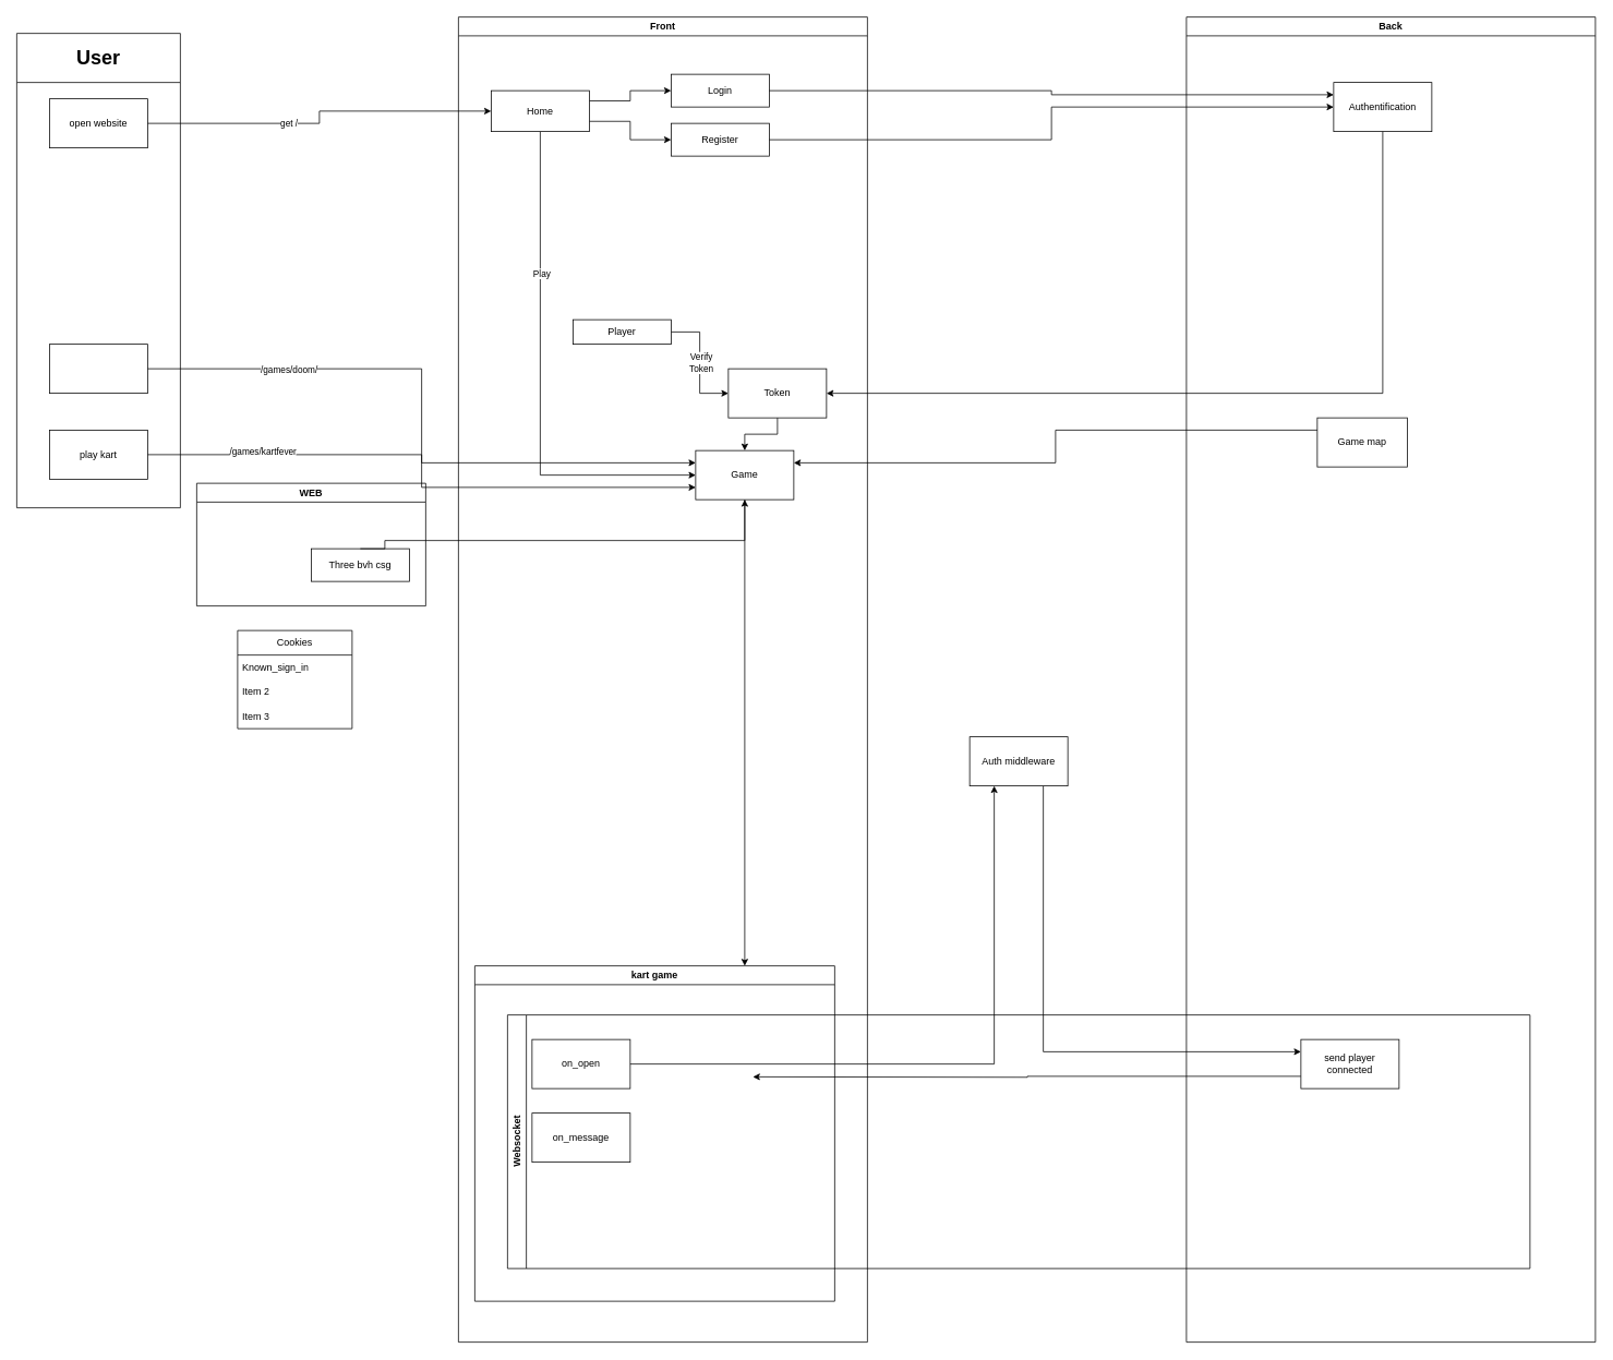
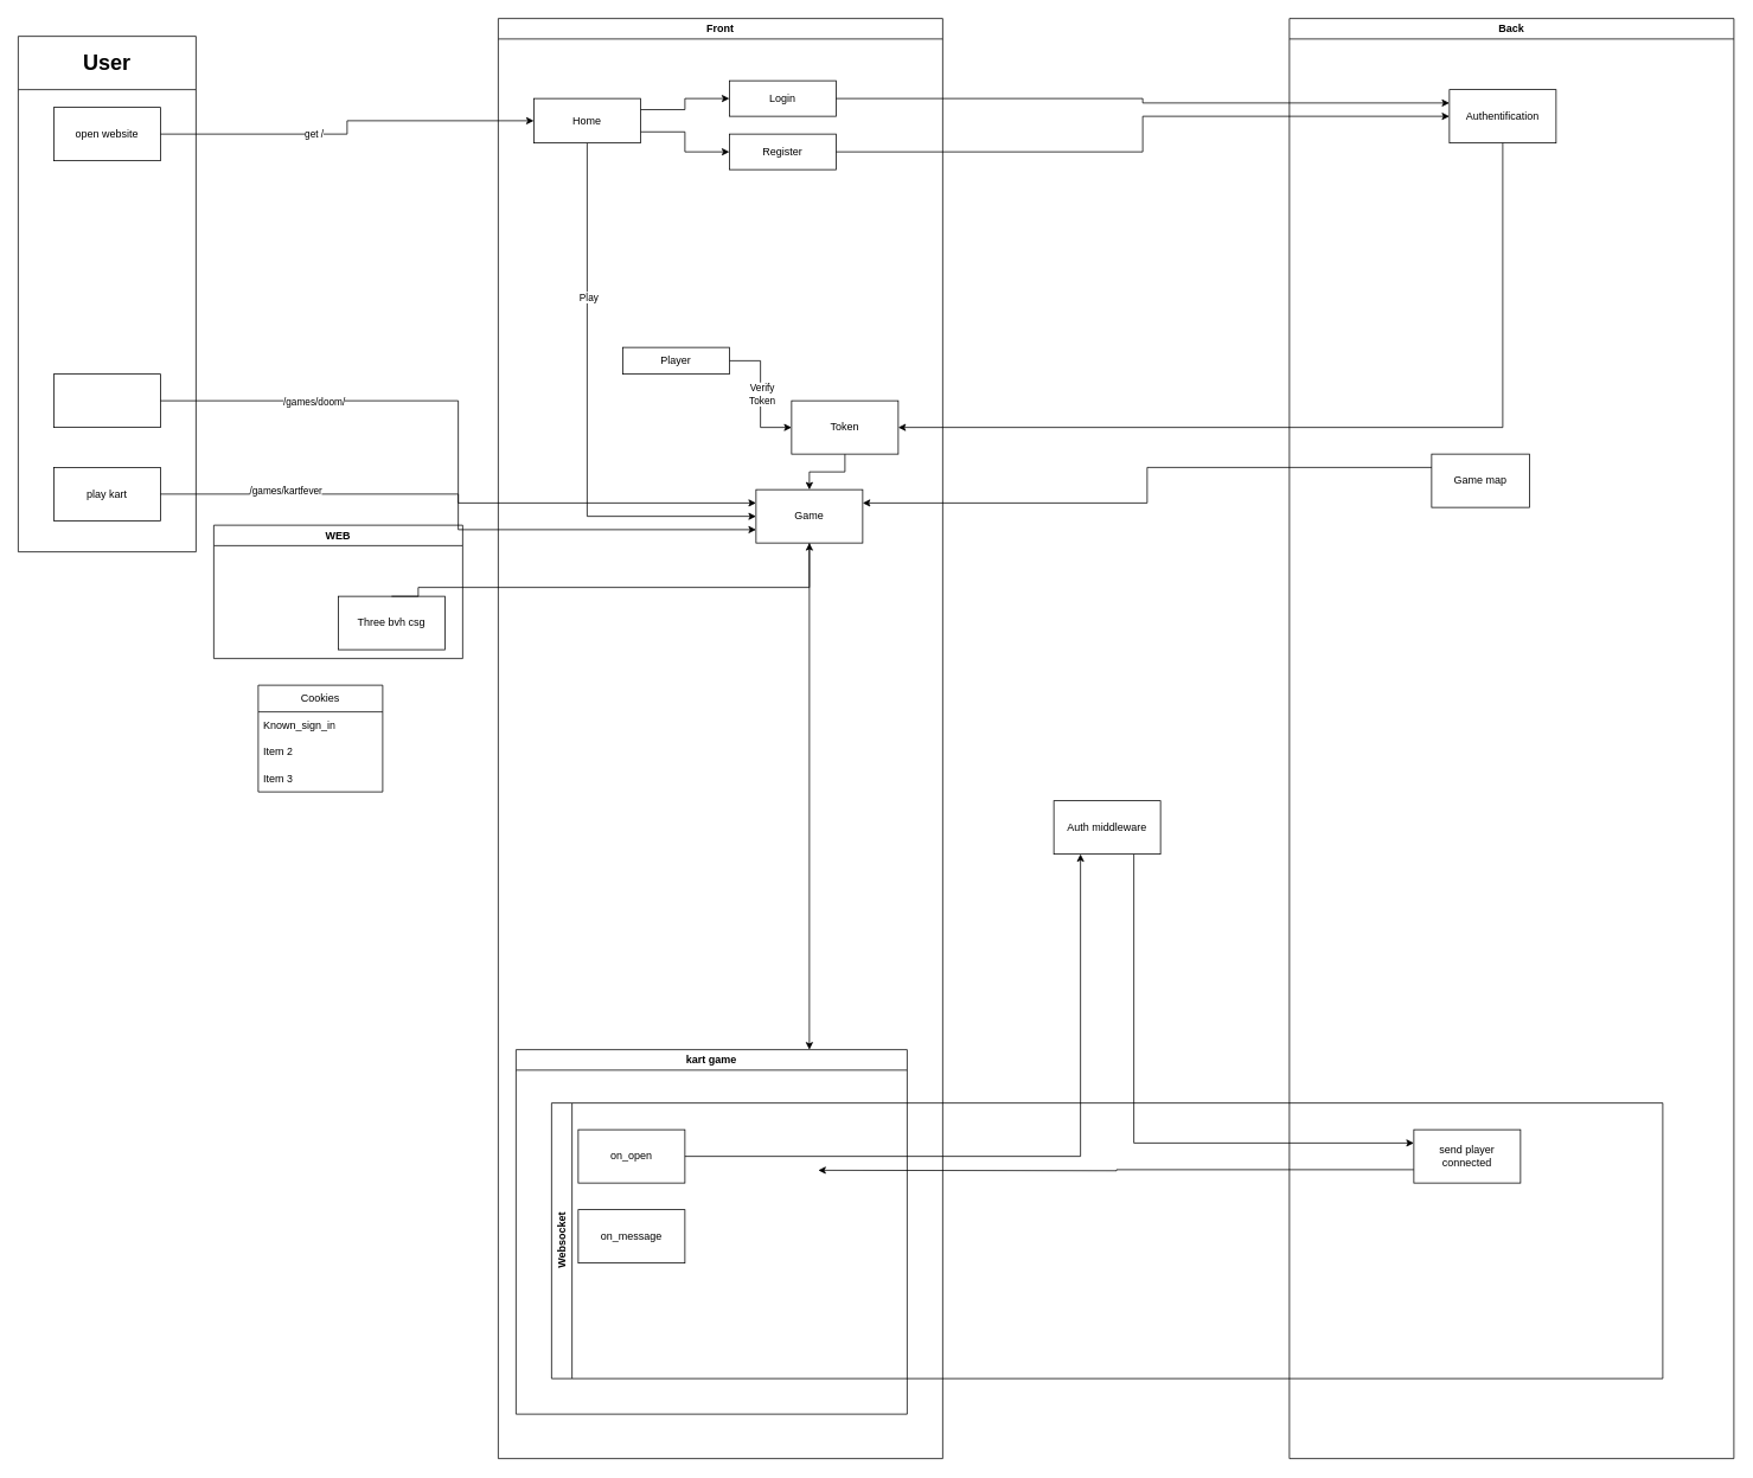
  <mxCell id="0" />
  <mxCell id="1" parent="0" />
  <mxCell id="2" value="Front" style="swimlane;whiteSpace=wrap;html=1;" parent="1" vertex="1"><mxGeometry x="560" y="20" width="500" height="1620" as="geometry" /></mxCell>
  <mxCell id="3" style="edgeStyle=orthogonalEdgeStyle;rounded=0;orthogonalLoop=1;jettySize=auto;html=1;exitX=1;exitY=0.5;exitDx=0;exitDy=0;entryX=0;entryY=0.5;entryDx=0;entryDy=0;" parent="2" source="5" target="10" edge="1"><mxGeometry relative="1" as="geometry" /></mxCell>
  <mxCell id="4" value="Verify&lt;div&gt;Token&lt;/div&gt;" style="edgeLabel;html=1;align=center;verticalAlign=middle;resizable=0;points=[];" parent="3" vertex="1" connectable="0"><mxGeometry x="-0.012" y="1" relative="1" as="geometry"><mxPoint as="offset" /></mxGeometry></mxCell>
  <mxCell id="5" value="Player" style="rounded=0;whiteSpace=wrap;html=1;" parent="2" vertex="1"><mxGeometry x="140" y="370" width="120" height="30" as="geometry" /></mxCell>
  <mxCell id="6" value="Game" style="rounded=0;whiteSpace=wrap;html=1;" parent="2" vertex="1"><mxGeometry x="290" y="530" width="120" height="60" as="geometry" /></mxCell>
  <mxCell id="7" value="Login" style="rounded=0;whiteSpace=wrap;html=1;" parent="2" vertex="1"><mxGeometry x="260" y="70" width="120" height="40" as="geometry" /></mxCell>
  <mxCell id="8" value="Register" style="rounded=0;whiteSpace=wrap;html=1;" parent="2" vertex="1"><mxGeometry x="260" y="130" width="120" height="40" as="geometry" /></mxCell>
  <mxCell id="9" style="edgeStyle=orthogonalEdgeStyle;rounded=0;orthogonalLoop=1;jettySize=auto;html=1;exitX=0.5;exitY=1;exitDx=0;exitDy=0;entryX=0.5;entryY=0;entryDx=0;entryDy=0;" parent="2" source="10" target="6" edge="1"><mxGeometry relative="1" as="geometry" /></mxCell>
  <mxCell id="10" value="Token" style="rounded=0;whiteSpace=wrap;html=1;" parent="2" vertex="1"><mxGeometry x="330" y="430" width="120" height="60" as="geometry" /></mxCell>
  <mxCell id="11" style="edgeStyle=orthogonalEdgeStyle;rounded=0;orthogonalLoop=1;jettySize=auto;html=1;exitX=1;exitY=0.25;exitDx=0;exitDy=0;entryX=0;entryY=0.5;entryDx=0;entryDy=0;" parent="2" source="15" target="7" edge="1"><mxGeometry relative="1" as="geometry" /></mxCell>
  <mxCell id="12" style="edgeStyle=orthogonalEdgeStyle;rounded=0;orthogonalLoop=1;jettySize=auto;html=1;exitX=1;exitY=0.75;exitDx=0;exitDy=0;entryX=0;entryY=0.5;entryDx=0;entryDy=0;" parent="2" source="15" target="8" edge="1"><mxGeometry relative="1" as="geometry" /></mxCell>
  <mxCell id="13" style="edgeStyle=orthogonalEdgeStyle;rounded=0;orthogonalLoop=1;jettySize=auto;html=1;exitX=0.5;exitY=1;exitDx=0;exitDy=0;entryX=0;entryY=0.5;entryDx=0;entryDy=0;" parent="2" source="15" target="6" edge="1"><mxGeometry relative="1" as="geometry" /></mxCell>
  <mxCell id="14" value="Play" style="edgeLabel;html=1;align=center;verticalAlign=middle;resizable=0;points=[];" parent="13" vertex="1" connectable="0"><mxGeometry x="-0.432" y="1" relative="1" as="geometry"><mxPoint as="offset" /></mxGeometry></mxCell>
  <mxCell id="15" value="Home" style="rounded=0;whiteSpace=wrap;html=1;" parent="2" vertex="1"><mxGeometry x="40" y="90" width="120" height="50" as="geometry" /></mxCell>
  <mxCell id="16" value="Back" style="swimlane;whiteSpace=wrap;html=1;" parent="1" vertex="1"><mxGeometry x="1450" y="20" width="500" height="1620" as="geometry" /></mxCell>
  <mxCell id="17" value="Game map" style="rounded=0;whiteSpace=wrap;html=1;" parent="16" vertex="1"><mxGeometry x="160" y="490" width="110" height="60" as="geometry" /></mxCell>
  <mxCell id="18" value="Authentification" style="rounded=0;whiteSpace=wrap;html=1;" parent="16" vertex="1"><mxGeometry x="180" y="80" width="120" height="60" as="geometry" /></mxCell>
  <mxCell id="19" style="edgeStyle=orthogonalEdgeStyle;rounded=0;orthogonalLoop=1;jettySize=auto;html=1;exitX=0;exitY=0.25;exitDx=0;exitDy=0;entryX=1;entryY=0.25;entryDx=0;entryDy=0;" parent="1" source="17" target="6" edge="1"><mxGeometry relative="1" as="geometry"><mxPoint x="970" y="200" as="targetPoint" /></mxGeometry></mxCell>
  <mxCell id="20" value="WEB" style="swimlane;whiteSpace=wrap;html=1;" parent="1" vertex="1"><mxGeometry x="240" y="590" width="280" height="150" as="geometry" /></mxCell>
- <mxCell id="21" value="Three bvh csg" style="rounded=0;whiteSpace=wrap;html=1;" parent="20" vertex="1"><mxGeometry x="140" y="80" width="120" height="40" as="geometry" /></mxCell>
+ <mxCell id="21" value="Three bvh csg" style="rounded=0;whiteSpace=wrap;html=1;" parent="20" vertex="1"><mxGeometry x="140" y="80" width="120" height="60" as="geometry" /></mxCell>
  <mxCell id="22" style="edgeStyle=orthogonalEdgeStyle;rounded=0;orthogonalLoop=1;jettySize=auto;html=1;exitX=0.5;exitY=0;exitDx=0;exitDy=0;entryX=0.5;entryY=1;entryDx=0;entryDy=0;" parent="1" source="21" target="6" edge="1"><mxGeometry relative="1" as="geometry"><mxPoint x="980" y="590" as="targetPoint" /><Array as="points"><mxPoint x="470" y="660" /><mxPoint x="910" y="660" /></Array></mxGeometry></mxCell>
  <mxCell id="23" style="edgeStyle=orthogonalEdgeStyle;rounded=0;orthogonalLoop=1;jettySize=auto;html=1;exitX=0.5;exitY=1;exitDx=0;exitDy=0;entryX=1;entryY=0.5;entryDx=0;entryDy=0;" parent="1" source="18" target="10" edge="1"><mxGeometry relative="1" as="geometry" /></mxCell>
  <mxCell id="24" style="edgeStyle=orthogonalEdgeStyle;rounded=0;orthogonalLoop=1;jettySize=auto;html=1;exitX=1;exitY=0.5;exitDx=0;exitDy=0;entryX=0;entryY=0.25;entryDx=0;entryDy=0;" parent="1" source="7" target="18" edge="1"><mxGeometry relative="1" as="geometry"><mxPoint x="1730" y="160.143" as="targetPoint" /></mxGeometry></mxCell>
  <mxCell id="25" style="edgeStyle=orthogonalEdgeStyle;rounded=0;orthogonalLoop=1;jettySize=auto;html=1;exitX=1;exitY=0.5;exitDx=0;exitDy=0;entryX=0;entryY=0.5;entryDx=0;entryDy=0;" parent="1" source="8" target="18" edge="1"><mxGeometry relative="1" as="geometry"><mxPoint x="1720" y="180" as="targetPoint" /></mxGeometry></mxCell>
  <mxCell id="26" value="Cookies" style="swimlane;fontStyle=0;childLayout=stackLayout;horizontal=1;startSize=30;horizontalStack=0;resizeParent=1;resizeParentMax=0;resizeLast=0;collapsible=1;marginBottom=0;whiteSpace=wrap;html=1;" parent="1" vertex="1"><mxGeometry x="290" y="770" width="140" height="120" as="geometry" /></mxCell>
  <mxCell id="27" value="Known_sign_in" style="text;strokeColor=none;fillColor=none;align=left;verticalAlign=middle;spacingLeft=4;spacingRight=4;overflow=hidden;points=[[0,0.5],[1,0.5]];portConstraint=eastwest;rotatable=0;whiteSpace=wrap;html=1;" parent="26" vertex="1"><mxGeometry y="30" width="140" height="30" as="geometry" /></mxCell>
  <mxCell id="28" value="Item 2" style="text;strokeColor=none;fillColor=none;align=left;verticalAlign=middle;spacingLeft=4;spacingRight=4;overflow=hidden;points=[[0,0.5],[1,0.5]];portConstraint=eastwest;rotatable=0;whiteSpace=wrap;html=1;" parent="26" vertex="1"><mxGeometry y="60" width="140" height="30" as="geometry" /></mxCell>
  <mxCell id="29" value="Item 3" style="text;strokeColor=none;fillColor=none;align=left;verticalAlign=middle;spacingLeft=4;spacingRight=4;overflow=hidden;points=[[0,0.5],[1,0.5]];portConstraint=eastwest;rotatable=0;whiteSpace=wrap;html=1;" parent="26" vertex="1"><mxGeometry y="90" width="140" height="30" as="geometry" /></mxCell>
  <mxCell id="30" value="&lt;font style=&quot;font-size: 24px;&quot;&gt;User&lt;/font&gt;" style="swimlane;whiteSpace=wrap;html=1;startSize=60;" parent="1" vertex="1"><mxGeometry x="20" y="40" width="200" height="580" as="geometry" /></mxCell>
  <mxCell id="31" value="open website" style="rounded=0;whiteSpace=wrap;html=1;" parent="30" vertex="1"><mxGeometry x="40" y="80" width="120" height="60" as="geometry" /></mxCell>
  <mxCell id="32" value="" style="rounded=0;whiteSpace=wrap;html=1;" parent="30" vertex="1"><mxGeometry x="40" y="380" width="120" height="60" as="geometry" /></mxCell>
  <mxCell id="33" value="play kart" style="rounded=0;whiteSpace=wrap;html=1;" vertex="1" parent="30"><mxGeometry x="40" y="485" width="120" height="60" as="geometry" /></mxCell>
  <mxCell id="34" style="edgeStyle=orthogonalEdgeStyle;rounded=0;orthogonalLoop=1;jettySize=auto;html=1;exitX=1;exitY=0.5;exitDx=0;exitDy=0;entryX=0;entryY=0.5;entryDx=0;entryDy=0;" parent="1" source="31" target="15" edge="1"><mxGeometry relative="1" as="geometry" /></mxCell>
  <mxCell id="35" value="get /" style="edgeLabel;html=1;align=center;verticalAlign=middle;resizable=0;points=[];" parent="34" vertex="1" connectable="0"><mxGeometry x="-0.207" y="1" relative="1" as="geometry"><mxPoint as="offset" /></mxGeometry></mxCell>
  <mxCell id="36" style="edgeStyle=orthogonalEdgeStyle;rounded=0;orthogonalLoop=1;jettySize=auto;html=1;exitX=1;exitY=0.5;exitDx=0;exitDy=0;entryX=0;entryY=0.75;entryDx=0;entryDy=0;" parent="1" source="32" target="6" edge="1"><mxGeometry relative="1" as="geometry" /></mxCell>
  <mxCell id="37" value="/games/doom/" style="edgeLabel;html=1;align=center;verticalAlign=middle;resizable=0;points=[];" parent="36" vertex="1" connectable="0"><mxGeometry x="-0.577" relative="1" as="geometry"><mxPoint as="offset" /></mxGeometry></mxCell>
  <mxCell id="38" style="edgeStyle=orthogonalEdgeStyle;rounded=0;orthogonalLoop=1;jettySize=auto;html=1;exitX=1;exitY=0.5;exitDx=0;exitDy=0;entryX=0;entryY=0.25;entryDx=0;entryDy=0;" edge="1" parent="1" source="33" target="6"><mxGeometry relative="1" as="geometry" /></mxCell>
  <mxCell id="39" value="/games/kartfever" style="edgeLabel;html=1;align=center;verticalAlign=middle;resizable=0;points=[];" vertex="1" connectable="0" parent="38"><mxGeometry x="-0.588" y="4" relative="1" as="geometry"><mxPoint as="offset" /></mxGeometry></mxCell>
  <mxCell id="40" value="kart game" style="swimlane;whiteSpace=wrap;html=1;" vertex="1" parent="1"><mxGeometry x="580" y="1180" width="440" height="410" as="geometry" /></mxCell>
  <mxCell id="41" style="edgeStyle=orthogonalEdgeStyle;rounded=0;orthogonalLoop=1;jettySize=auto;html=1;exitX=0.5;exitY=1;exitDx=0;exitDy=0;entryX=0.75;entryY=0;entryDx=0;entryDy=0;" edge="1" parent="1" source="6" target="40"><mxGeometry relative="1" as="geometry"><mxPoint x="910" y="830" as="targetPoint" /></mxGeometry></mxCell>
  <mxCell id="42" value="Websocket" style="swimlane;horizontal=0;whiteSpace=wrap;html=1;" vertex="1" parent="1"><mxGeometry x="620" y="1240" width="1250" height="310" as="geometry" /></mxCell>
  <mxCell id="43" style="edgeStyle=orthogonalEdgeStyle;rounded=0;orthogonalLoop=1;jettySize=auto;html=1;exitX=0;exitY=0.75;exitDx=0;exitDy=0;" edge="1" parent="42" source="44"><mxGeometry relative="1" as="geometry"><mxPoint x="300" y="75.667" as="targetPoint" /></mxGeometry></mxCell>
  <mxCell id="44" value="send player connected" style="whiteSpace=wrap;html=1;" vertex="1" parent="42"><mxGeometry x="970" y="30" width="120" height="60" as="geometry" /></mxCell>
  <mxCell id="45" value="on_message" style="whiteSpace=wrap;html=1;" vertex="1" parent="42"><mxGeometry x="30" y="120" width="120" height="60" as="geometry" /></mxCell>
  <mxCell id="46" value="on_open" style="whiteSpace=wrap;html=1;" vertex="1" parent="42"><mxGeometry x="30" y="30" width="120" height="60" as="geometry" /></mxCell>
  <mxCell id="47" value="" style="edgeStyle=orthogonalEdgeStyle;rounded=0;orthogonalLoop=1;jettySize=auto;html=1;entryX=0.25;entryY=1;entryDx=0;entryDy=0;" edge="1" parent="1" source="46" target="49"><mxGeometry relative="1" as="geometry"><mxPoint x="1230" y="890" as="targetPoint" /></mxGeometry></mxCell>
  <mxCell id="48" style="edgeStyle=orthogonalEdgeStyle;rounded=0;orthogonalLoop=1;jettySize=auto;html=1;exitX=0.75;exitY=1;exitDx=0;exitDy=0;entryX=0;entryY=0.25;entryDx=0;entryDy=0;" edge="1" parent="1" source="49" target="44"><mxGeometry relative="1" as="geometry" /></mxCell>
  <mxCell id="49" value="Auth middleware" style="whiteSpace=wrap;html=1;" vertex="1" parent="1"><mxGeometry x="1185" y="900" width="120" height="60" as="geometry" /></mxCell>
